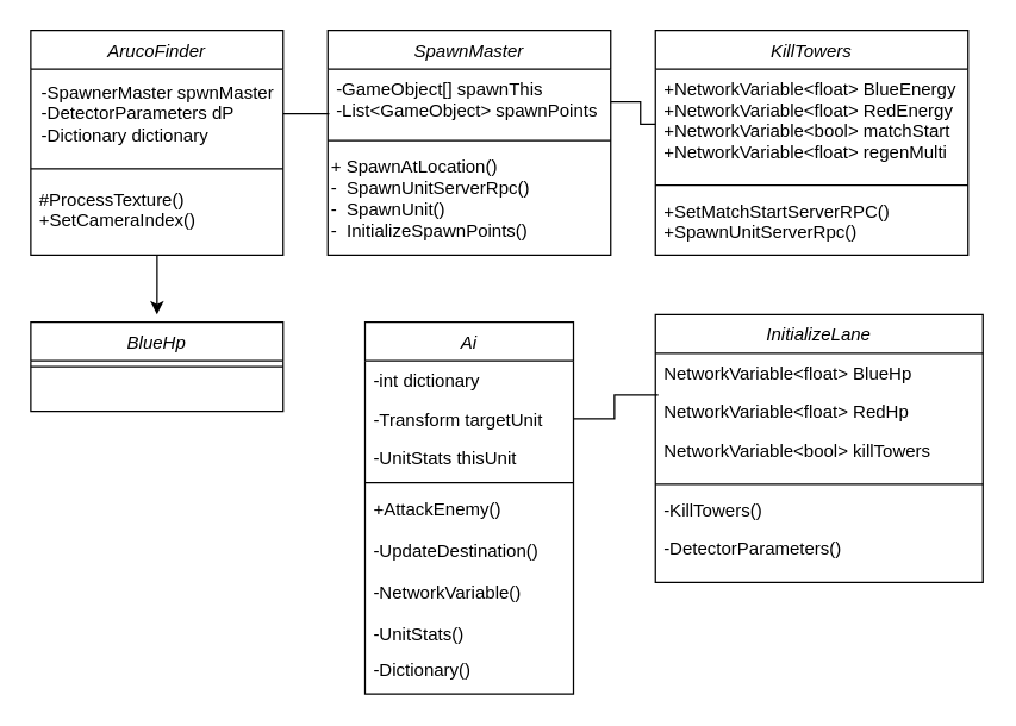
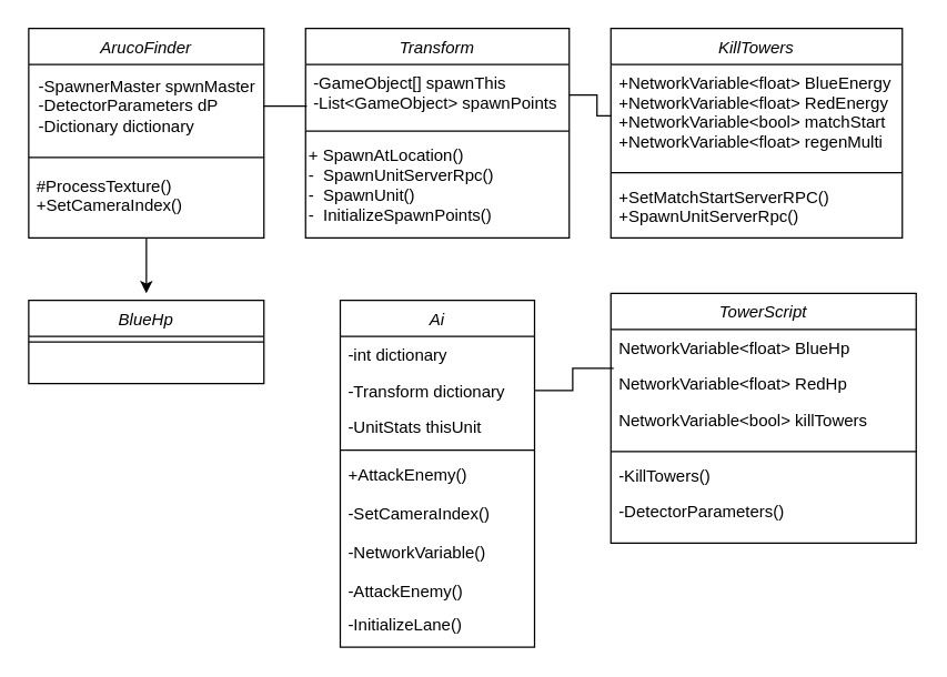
  <mxCell id="0" />
  <mxCell id="1" parent="0" />
- <mxCell id="2" value="SpawnMaster" style="swimlane;fontStyle=2;align=center;verticalAlign=top;childLayout=stackLayout;horizontal=1;startSize=26;horizontalStack=0;resizeParent=1;resizeLast=0;collapsible=1;marginBottom=0;rounded=0;shadow=0;strokeWidth=1;" parent="1" vertex="1"><mxGeometry x="219.5" y="20" width="190" height="151" as="geometry"><mxRectangle x="230" y="140" width="160" height="26" as="alternateBounds" /></mxGeometry></mxCell>
+ <mxCell id="2" value="Transform" style="swimlane;fontStyle=2;align=center;verticalAlign=top;childLayout=stackLayout;horizontal=1;startSize=26;horizontalStack=0;resizeParent=1;resizeLast=0;collapsible=1;marginBottom=0;rounded=0;shadow=0;strokeWidth=1;" parent="1" vertex="1"><mxGeometry x="219.5" y="20" width="190" height="151" as="geometry"><mxRectangle x="230" y="140" width="160" height="26" as="alternateBounds" /></mxGeometry></mxCell>
  <mxCell id="3" value="-GameObject[] spawnThis&#10;-List&lt;GameObject&gt; spawnPoints&#10;" style="text;align=left;verticalAlign=top;spacingLeft=4;spacingRight=4;overflow=hidden;rotatable=0;points=[[0,0.5],[1,0.5]];portConstraint=eastwest;" parent="2" vertex="1"><mxGeometry y="26" width="190" height="44" as="geometry" /></mxCell>
  <mxCell id="4" value="" style="line;html=1;strokeWidth=1;align=left;verticalAlign=middle;spacingTop=-1;spacingLeft=3;spacingRight=3;rotatable=0;labelPosition=right;points=[];portConstraint=eastwest;" parent="2" vertex="1"><mxGeometry y="70" width="190" height="8" as="geometry" /></mxCell>
  <mxCell id="5" value="+ SpawnAtLocation()&lt;br&gt;-&amp;nbsp; SpawnUnitServerRpc()&lt;br&gt;-&amp;nbsp; SpawnUnit()&lt;br&gt;-&amp;nbsp; InitializeSpawnPoints()&amp;nbsp;" style="text;html=1;align=left;verticalAlign=middle;resizable=0;points=[];autosize=1;strokeColor=none;fillColor=none;" vertex="1" parent="2"><mxGeometry y="78" width="190" height="70" as="geometry" /></mxCell>
  <mxCell id="6" value="KillTowers" style="swimlane;fontStyle=2;align=center;verticalAlign=top;childLayout=stackLayout;horizontal=1;startSize=26;horizontalStack=0;resizeParent=1;resizeLast=0;collapsible=1;marginBottom=0;rounded=0;shadow=0;strokeWidth=1;" parent="1" vertex="1"><mxGeometry x="439.5" y="20" width="210" height="151" as="geometry"><mxRectangle x="230" y="140" width="160" height="26" as="alternateBounds" /></mxGeometry></mxCell>
  <mxCell id="7" value="+NetworkVariable&lt;float&gt; BlueEnergy&#10;+NetworkVariable&lt;float&gt; RedEnergy &#10;+NetworkVariable&lt;bool&gt; matchStart&#10;+NetworkVariable&lt;float&gt; regenMulti " style="text;align=left;verticalAlign=top;spacingLeft=4;spacingRight=4;overflow=hidden;rotatable=0;points=[[0,0.5],[1,0.5]];portConstraint=eastwest;rounded=0;shadow=0;html=0;" parent="6" vertex="1"><mxGeometry y="26" width="210" height="74" as="geometry" /></mxCell>
  <mxCell id="8" value="" style="line;html=1;strokeWidth=1;align=left;verticalAlign=middle;spacingTop=-1;spacingLeft=3;spacingRight=3;rotatable=0;labelPosition=right;points=[];portConstraint=eastwest;" parent="6" vertex="1"><mxGeometry y="100" width="210" height="8" as="geometry" /></mxCell>
  <mxCell id="9" value="+SetMatchStartServerRPC()&#10;+SpawnUnitServerRpc()" style="text;align=left;verticalAlign=top;spacingLeft=4;spacingRight=4;overflow=hidden;rotatable=0;points=[[0,0.5],[1,0.5]];portConstraint=eastwest;" parent="6" vertex="1"><mxGeometry y="108" width="210" height="42" as="geometry" /></mxCell>
- <mxCell id="10" value="InitializeLane" style="swimlane;fontStyle=2;align=center;verticalAlign=top;childLayout=stackLayout;horizontal=1;startSize=26;horizontalStack=0;resizeParent=1;resizeLast=0;collapsible=1;marginBottom=0;rounded=0;shadow=0;strokeWidth=1;" parent="1" vertex="1"><mxGeometry x="439.5" y="211" width="220" height="180" as="geometry"><mxRectangle x="230" y="140" width="160" height="26" as="alternateBounds" /></mxGeometry></mxCell>
+ <mxCell id="10" value="TowerScript" style="swimlane;fontStyle=2;align=center;verticalAlign=top;childLayout=stackLayout;horizontal=1;startSize=26;horizontalStack=0;resizeParent=1;resizeLast=0;collapsible=1;marginBottom=0;rounded=0;shadow=0;strokeWidth=1;" parent="1" vertex="1"><mxGeometry x="439.5" y="211" width="220" height="180" as="geometry"><mxRectangle x="230" y="140" width="160" height="26" as="alternateBounds" /></mxGeometry></mxCell>
  <mxCell id="11" value="NetworkVariable&lt;float&gt; BlueHp" style="text;align=left;verticalAlign=top;spacingLeft=4;spacingRight=4;overflow=hidden;rotatable=0;points=[[0,0.5],[1,0.5]];portConstraint=eastwest;" parent="10" vertex="1"><mxGeometry y="26" width="220" height="26" as="geometry" /></mxCell>
  <mxCell id="12" value="NetworkVariable&lt;float&gt; RedHp" style="text;align=left;verticalAlign=top;spacingLeft=4;spacingRight=4;overflow=hidden;rotatable=0;points=[[0,0.5],[1,0.5]];portConstraint=eastwest;rounded=0;shadow=0;html=0;" parent="10" vertex="1"><mxGeometry y="52" width="220" height="26" as="geometry" /></mxCell>
  <mxCell id="13" value="NetworkVariable&lt;bool&gt; killTowers" style="text;align=left;verticalAlign=top;spacingLeft=4;spacingRight=4;overflow=hidden;rotatable=0;points=[[0,0.5],[1,0.5]];portConstraint=eastwest;rounded=0;shadow=0;html=0;" parent="10" vertex="1"><mxGeometry y="78" width="220" height="32" as="geometry" /></mxCell>
  <mxCell id="14" value="" style="line;html=1;strokeWidth=1;align=left;verticalAlign=middle;spacingTop=-1;spacingLeft=3;spacingRight=3;rotatable=0;labelPosition=right;points=[];portConstraint=eastwest;" parent="10" vertex="1"><mxGeometry y="110" width="220" height="8" as="geometry" /></mxCell>
  <mxCell id="15" value="-KillTowers()" style="text;align=left;verticalAlign=top;spacingLeft=4;spacingRight=4;overflow=hidden;rotatable=0;points=[[0,0.5],[1,0.5]];portConstraint=eastwest;" parent="10" vertex="1"><mxGeometry y="118" width="220" height="26" as="geometry" /></mxCell>
  <mxCell id="16" value="-DetectorParameters()" style="text;align=left;verticalAlign=top;spacingLeft=4;spacingRight=4;overflow=hidden;rotatable=0;points=[[0,0.5],[1,0.5]];portConstraint=eastwest;" vertex="1" parent="10"><mxGeometry y="144" width="220" height="26" as="geometry" /></mxCell>
  <mxCell id="17" style="edgeStyle=orthogonalEdgeStyle;rounded=0;orthogonalLoop=1;jettySize=auto;html=1;" edge="1" parent="1" source="18"><mxGeometry relative="1" as="geometry"><mxPoint x="104.75" y="211" as="targetPoint" /></mxGeometry></mxCell>
  <mxCell id="18" value="ArucoFinder" style="swimlane;fontStyle=2;align=center;verticalAlign=top;childLayout=stackLayout;horizontal=1;startSize=26;horizontalStack=0;resizeParent=1;resizeLast=0;collapsible=1;marginBottom=0;rounded=0;shadow=0;strokeWidth=1;" parent="1" vertex="1"><mxGeometry x="20" y="20" width="169.5" height="151" as="geometry"><mxRectangle x="230" y="140" width="160" height="26" as="alternateBounds" /></mxGeometry></mxCell>
  <mxCell id="19" value="-SpawnerMaster spwnMaster&lt;br&gt;&lt;div style=&quot;text-align: left;&quot;&gt;&lt;span style=&quot;background-color: initial;&quot;&gt;-DetectorParameters dP&lt;/span&gt;&lt;/div&gt;&lt;div style=&quot;text-align: left;&quot;&gt;&lt;span style=&quot;background-color: initial;&quot;&gt;-Dictionary dictionary&lt;br&gt;&lt;/span&gt;&lt;/div&gt;" style="text;html=1;align=center;verticalAlign=middle;resizable=0;points=[];autosize=1;strokeColor=none;fillColor=none;" vertex="1" parent="18"><mxGeometry y="26" width="169.5" height="60" as="geometry" /></mxCell>
  <mxCell id="20" value="" style="line;html=1;strokeWidth=1;align=left;verticalAlign=middle;spacingTop=-1;spacingLeft=3;spacingRight=3;rotatable=0;labelPosition=right;points=[];portConstraint=eastwest;" parent="18" vertex="1"><mxGeometry y="86" width="169.5" height="14" as="geometry" /></mxCell>
  <mxCell id="21" value="#ProcessTexture()&#10;+SetCameraIndex()&#10;" style="text;align=left;verticalAlign=top;spacingLeft=4;spacingRight=4;overflow=hidden;rotatable=0;points=[[0,0.5],[1,0.5]];portConstraint=eastwest;" parent="18" vertex="1"><mxGeometry y="100" width="169.5" height="40" as="geometry" /></mxCell>
  <mxCell id="22" value="Ai" style="swimlane;fontStyle=2;align=center;verticalAlign=top;childLayout=stackLayout;horizontal=1;startSize=26;horizontalStack=0;resizeParent=1;resizeLast=0;collapsible=1;marginBottom=0;rounded=0;shadow=0;strokeWidth=1;" parent="1" vertex="1"><mxGeometry x="244.5" y="216" width="140" height="250" as="geometry"><mxRectangle x="230" y="140" width="160" height="26" as="alternateBounds" /></mxGeometry></mxCell>
  <mxCell id="23" value="-int dictionary" style="text;align=left;verticalAlign=top;spacingLeft=4;spacingRight=4;overflow=hidden;rotatable=0;points=[[0,0.5],[1,0.5]];portConstraint=eastwest;" parent="22" vertex="1"><mxGeometry y="26" width="140" height="26" as="geometry" /></mxCell>
- <mxCell id="24" value="-Transform targetUnit" style="text;align=left;verticalAlign=top;spacingLeft=4;spacingRight=4;overflow=hidden;rotatable=0;points=[[0,0.5],[1,0.5]];portConstraint=eastwest;rounded=0;shadow=0;html=0;" parent="22" vertex="1"><mxGeometry y="52" width="140" height="26" as="geometry" /></mxCell>
+ <mxCell id="24" value="-Transform dictionary" style="text;align=left;verticalAlign=top;spacingLeft=4;spacingRight=4;overflow=hidden;rotatable=0;points=[[0,0.5],[1,0.5]];portConstraint=eastwest;rounded=0;shadow=0;html=0;" parent="22" vertex="1"><mxGeometry y="52" width="140" height="26" as="geometry" /></mxCell>
  <mxCell id="25" value="-UnitStats thisUnit&#10;" style="text;align=left;verticalAlign=top;spacingLeft=4;spacingRight=4;overflow=hidden;rotatable=0;points=[[0,0.5],[1,0.5]];portConstraint=eastwest;rounded=0;shadow=0;html=0;" parent="22" vertex="1"><mxGeometry y="78" width="140" height="26" as="geometry" /></mxCell>
  <mxCell id="26" value="" style="line;html=1;strokeWidth=1;align=left;verticalAlign=middle;spacingTop=-1;spacingLeft=3;spacingRight=3;rotatable=0;labelPosition=right;points=[];portConstraint=eastwest;" parent="22" vertex="1"><mxGeometry y="104" width="140" height="8" as="geometry" /></mxCell>
  <mxCell id="27" value="+AttackEnemy()" style="text;align=left;verticalAlign=top;spacingLeft=4;spacingRight=4;overflow=hidden;rotatable=0;points=[[0,0.5],[1,0.5]];portConstraint=eastwest;" parent="22" vertex="1"><mxGeometry y="112" width="140" height="28" as="geometry" /></mxCell>
- <mxCell id="28" value="-UpdateDestination()" style="text;align=left;verticalAlign=top;spacingLeft=4;spacingRight=4;overflow=hidden;rotatable=0;points=[[0,0.5],[1,0.5]];portConstraint=eastwest;" vertex="1" parent="22"><mxGeometry y="140" width="140" height="28" as="geometry" /></mxCell>
+ <mxCell id="28" value="-SetCameraIndex()" style="text;align=left;verticalAlign=top;spacingLeft=4;spacingRight=4;overflow=hidden;rotatable=0;points=[[0,0.5],[1,0.5]];portConstraint=eastwest;" vertex="1" parent="22"><mxGeometry y="140" width="140" height="28" as="geometry" /></mxCell>
  <mxCell id="29" value="-NetworkVariable()" style="text;align=left;verticalAlign=top;spacingLeft=4;spacingRight=4;overflow=hidden;rotatable=0;points=[[0,0.5],[1,0.5]];portConstraint=eastwest;" vertex="1" parent="22"><mxGeometry y="168" width="140" height="28" as="geometry" /></mxCell>
- <mxCell id="30" value="-UnitStats()&#10;" style="text;align=left;verticalAlign=top;spacingLeft=4;spacingRight=4;overflow=hidden;rotatable=0;points=[[0,0.5],[1,0.5]];portConstraint=eastwest;" vertex="1" parent="22"><mxGeometry y="196" width="140" height="24" as="geometry" /></mxCell>
- <mxCell id="31" value="-Dictionary()" style="text;align=left;verticalAlign=top;spacingLeft=4;spacingRight=4;overflow=hidden;rotatable=0;points=[[0,0.5],[1,0.5]];portConstraint=eastwest;" vertex="1" parent="22"><mxGeometry y="220" width="140" height="24" as="geometry" /></mxCell>
+ <mxCell id="30" value="-AttackEnemy()&#10;" style="text;align=left;verticalAlign=top;spacingLeft=4;spacingRight=4;overflow=hidden;rotatable=0;points=[[0,0.5],[1,0.5]];portConstraint=eastwest;" vertex="1" parent="22"><mxGeometry y="196" width="140" height="24" as="geometry" /></mxCell>
+ <mxCell id="31" value="-InitializeLane()" style="text;align=left;verticalAlign=top;spacingLeft=4;spacingRight=4;overflow=hidden;rotatable=0;points=[[0,0.5],[1,0.5]];portConstraint=eastwest;" vertex="1" parent="22"><mxGeometry y="220" width="140" height="24" as="geometry" /></mxCell>
  <mxCell id="32" value="BlueHp" style="swimlane;fontStyle=2;align=center;verticalAlign=top;childLayout=stackLayout;horizontal=1;startSize=26;horizontalStack=0;resizeParent=1;resizeLast=0;collapsible=1;marginBottom=0;rounded=0;shadow=0;strokeWidth=1;" parent="1" vertex="1"><mxGeometry x="20" y="216" width="169.5" height="60" as="geometry"><mxRectangle x="230" y="140" width="160" height="26" as="alternateBounds" /></mxGeometry></mxCell>
  <mxCell id="33" value="" style="line;html=1;strokeWidth=1;align=left;verticalAlign=middle;spacingTop=-1;spacingLeft=3;spacingRight=3;rotatable=0;labelPosition=right;points=[];portConstraint=eastwest;" parent="32" vertex="1"><mxGeometry y="26" width="169.5" height="8" as="geometry" /></mxCell>
  <mxCell id="34" style="rounded=0;orthogonalLoop=1;jettySize=auto;html=1;entryX=0.005;entryY=0.682;entryDx=0;entryDy=0;entryPerimeter=0;endArrow=none;endFill=0;" edge="1" parent="1" source="19" target="3"><mxGeometry relative="1" as="geometry" /></mxCell>
  <mxCell id="35" style="edgeStyle=orthogonalEdgeStyle;rounded=0;orthogonalLoop=1;jettySize=auto;html=1;endArrow=none;endFill=0;" edge="1" parent="1" source="3" target="7"><mxGeometry relative="1" as="geometry" /></mxCell>
  <mxCell id="36" style="edgeStyle=orthogonalEdgeStyle;rounded=0;orthogonalLoop=1;jettySize=auto;html=1;entryX=0.009;entryY=0.077;entryDx=0;entryDy=0;entryPerimeter=0;endArrow=none;endFill=0;" edge="1" parent="1" source="24" target="12"><mxGeometry relative="1" as="geometry" /></mxCell>
